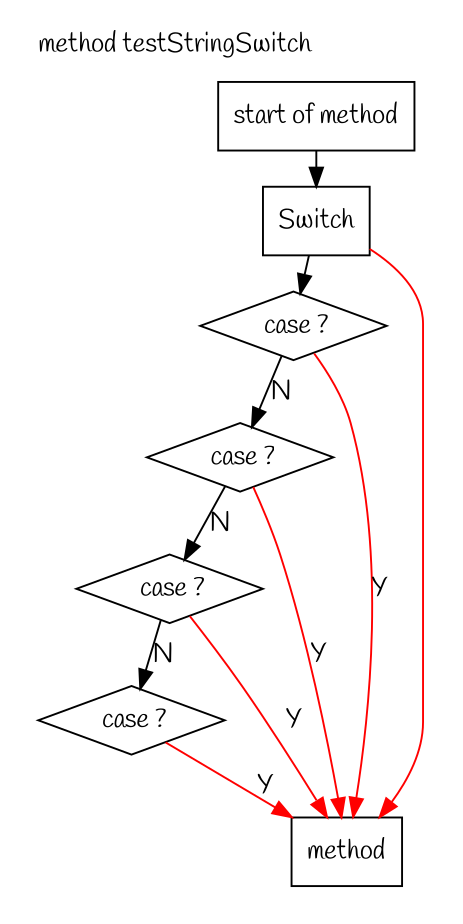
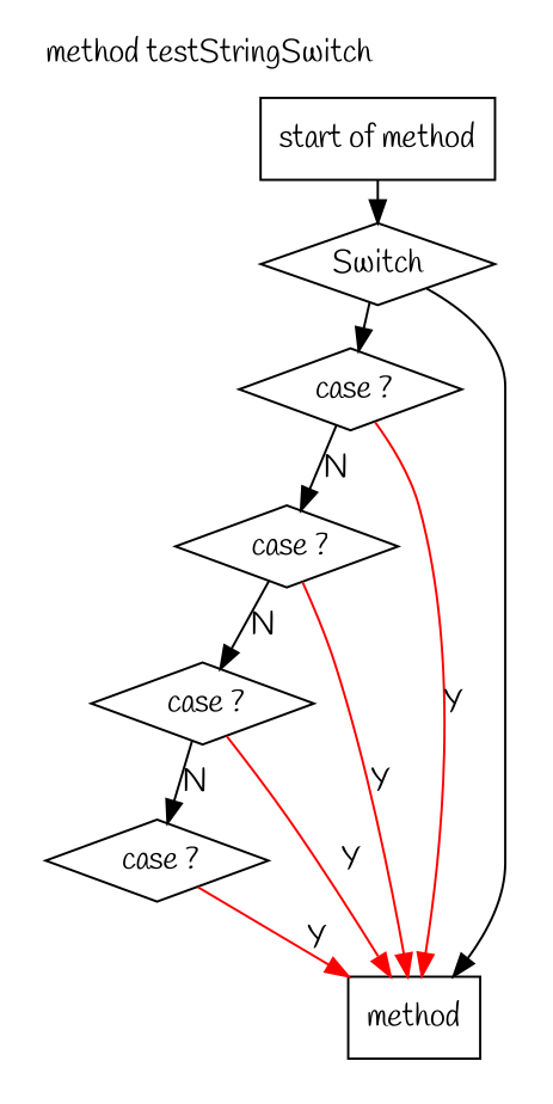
  digraph {
    compound=true
    fontname=Handlee
    node [fillcolor=white fontname=Handlee shape=diamond style=filled]
    edge [fontname=Handlee]
    n1 [label="start of method" shape=rect]
-   n2 [label=Switch shape=rect]
+   n2 [label=Switch]
    n3 [label=" case ?"]
    n4 [label=" case ?"]
    n5 [label=" case ?"]
    n6 [label=" case ?"]
    n7 [label=method shape=rect]
    subgraph cluster_1 {
      label="method testStringSwitch"
      labeljust=l
      pencolor=transparent
      ranksep=0.5
      n1
      n2
      n3
      n4
      n5
      n6
      n7
    }
    subgraph cluster_2 {
      label="method testStringExpression"
      labeljust=l
      pencolor=transparent
      ranksep=0.5
    }
    subgraph cluster_3 {
      label="method testStringExpressionArrow"
      labeljust=l
      pencolor=transparent
      ranksep=0.5
    }
    subgraph cluster_4 {
      label="method testMultipleStringExpressionArrow"
      labeljust=l
      pencolor=transparent
      ranksep=0.5
    }
    n1 -> n2
    n2 -> n3
-   n2 -> n7 [color=red]
+   n2 -> n7
    n3 -> n4 [label=N]
    n3 -> n7 [color=red label=Y]
    n4 -> n5 [label=N]
    n4 -> n7 [color=red label=Y]
    n5 -> n6 [label=N]
    n5 -> n7 [color=red label=Y]
    n6 -> n7 [color=red label=Y]
  }
